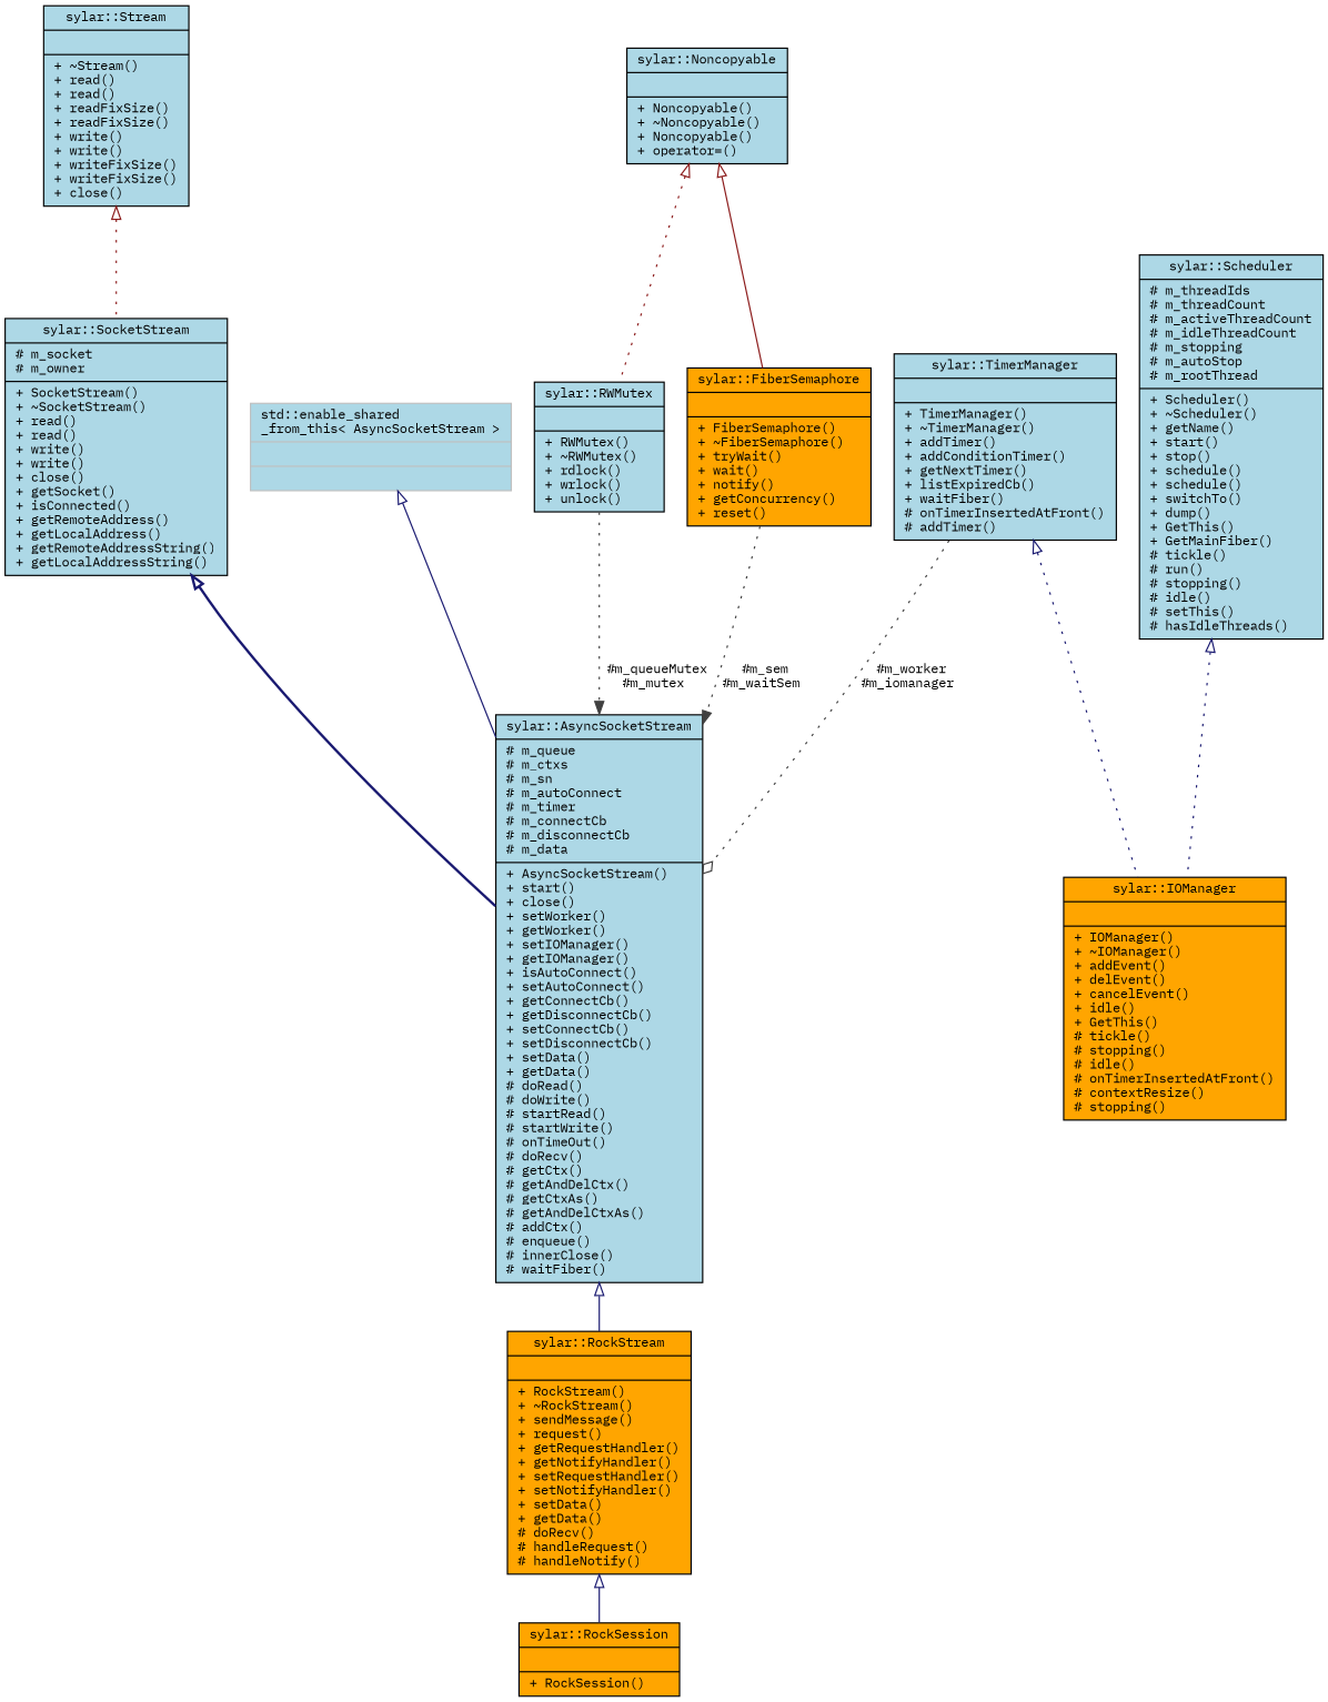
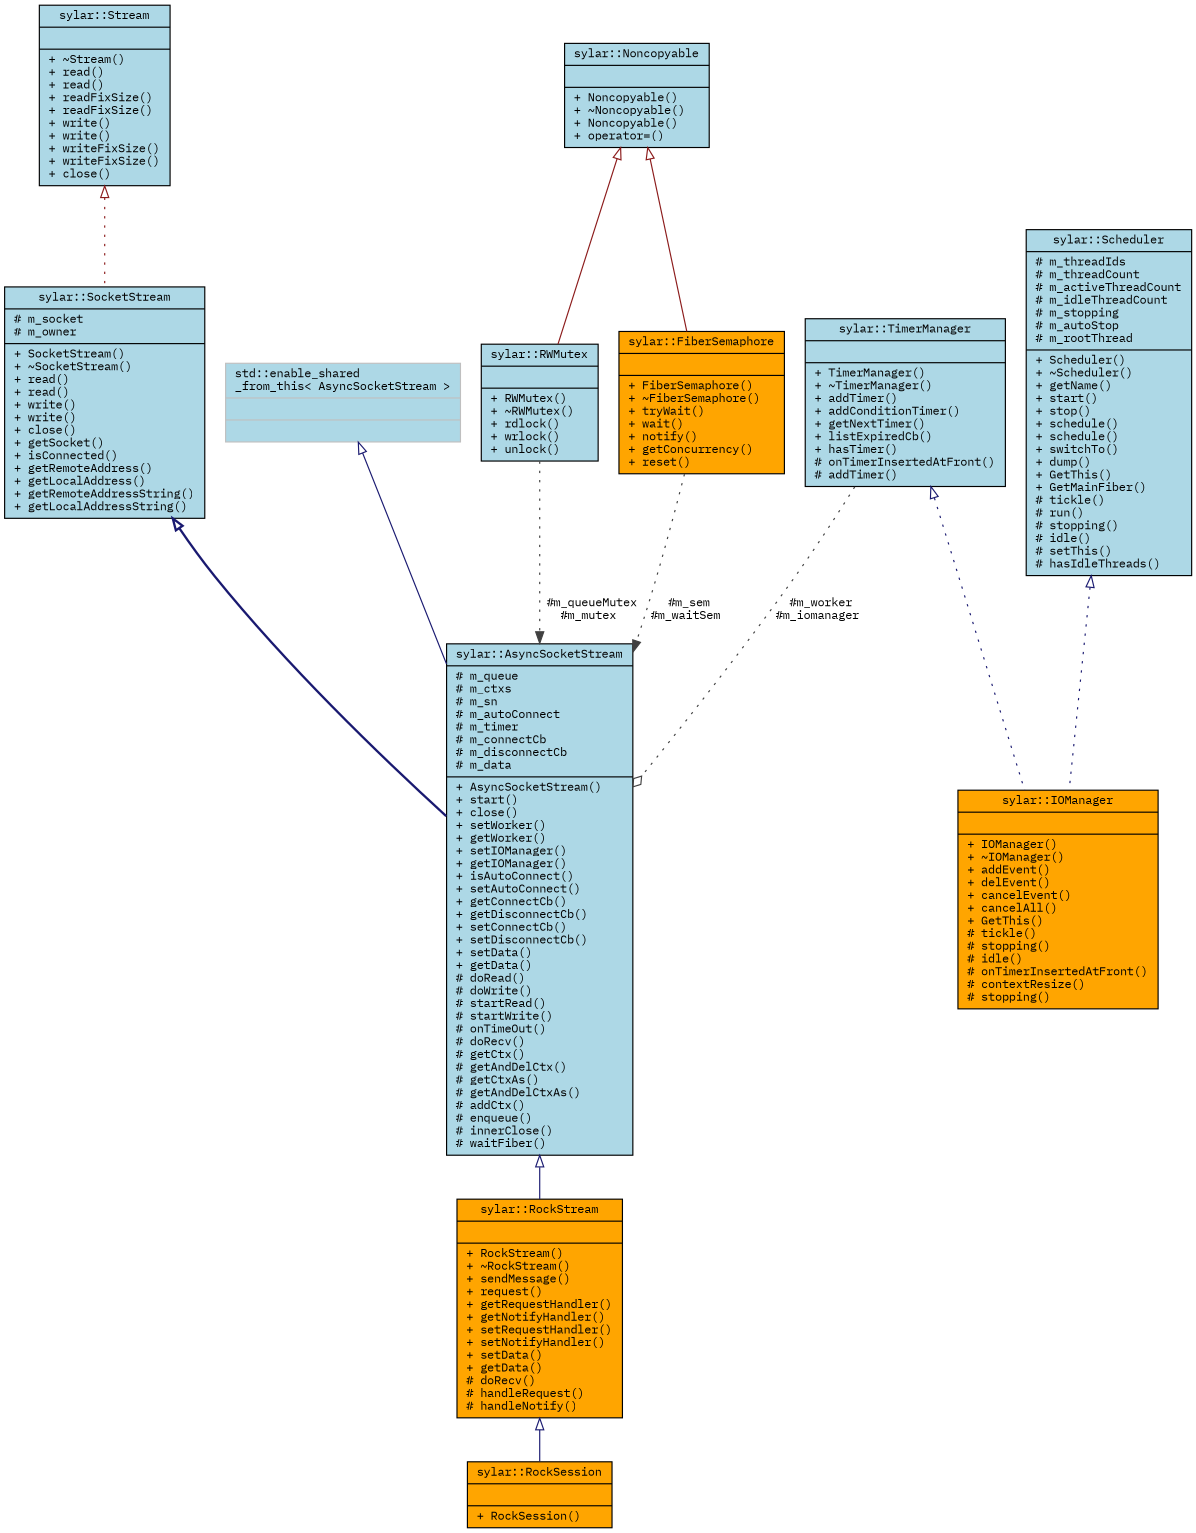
  digraph {
    fontname="IBM Plex Mono"
    node [color=black fillcolor=lightblue fontname="IBM Plex Mono" fontsize=10 shape=record style=filled]
    edge [arrowtail=onormal color=midnightblue dir=back fontname="IBM Plex Mono" fontsize=10 labelfontname=Helvetica labelfontsize=10 style=dotted]
    n1 [fillcolor=orange fontcolor=black height=0.2 label="{sylar::RockSession\n||+ RockSession()\l}" width=0.4]
    n2 [fillcolor=orange height=0.2 label="{sylar::RockStream\n||+ RockStream()\l+ ~RockStream()\l+ sendMessage()\l+ request()\l+ getRequestHandler()\l+ getNotifyHandler()\l+ setRequestHandler()\l+ setNotifyHandler()\l+ setData()\l+ getData()\l# doRecv()\l# handleRequest()\l# handleNotify()\l}" width=0.4]
    n3 [height=0.2 label="{sylar::AsyncSocketStream\n|# m_queue\l# m_ctxs\l# m_sn\l# m_autoConnect\l# m_timer\l# m_connectCb\l# m_disconnectCb\l# m_data\l|+ AsyncSocketStream()\l+ start()\l+ close()\l+ setWorker()\l+ getWorker()\l+ setIOManager()\l+ getIOManager()\l+ isAutoConnect()\l+ setAutoConnect()\l+ getConnectCb()\l+ getDisconnectCb()\l+ setConnectCb()\l+ setDisconnectCb()\l+ setData()\l+ getData()\l# doRead()\l# doWrite()\l# startRead()\l# startWrite()\l# onTimeOut()\l# doRecv()\l# getCtx()\l# getAndDelCtx()\l# getCtxAs()\l# getAndDelCtxAs()\l# addCtx()\l# enqueue()\l# innerClose()\l# waitFiber()\l}" width=0.4]
    n4 [height=0.2 label="{sylar::SocketStream\n|# m_socket\l# m_owner\l|+ SocketStream()\l+ ~SocketStream()\l+ read()\l+ read()\l+ write()\l+ write()\l+ close()\l+ getSocket()\l+ isConnected()\l+ getRemoteAddress()\l+ getLocalAddress()\l+ getRemoteAddressString()\l+ getLocalAddressString()\l}" width=0.4]
    n5 [height=0.2 label="{sylar::Stream\n||+ ~Stream()\l+ read()\l+ read()\l+ readFixSize()\l+ readFixSize()\l+ write()\l+ write()\l+ writeFixSize()\l+ writeFixSize()\l+ close()\l}" width=0.4]
    n6 [color=grey75 height=0.2 label="{std::enable_shared\l_from_this\< AsyncSocketStream \>\n||}" width=0.4]
    n7 [height=0.2 label="{sylar::RWMutex\n||+ RWMutex()\l+ ~RWMutex()\l+ rdlock()\l+ wrlock()\l+ unlock()\l}" width=0.4]
    n8 [height=0.2 label="{sylar::Noncopyable\n||+ Noncopyable()\l+ ~Noncopyable()\l+ Noncopyable()\l+ operator=()\l}" width=0.4]
    n9 [fillcolor=orange height=0.2 label="{sylar::FiberSemaphore\n||+ FiberSemaphore()\l+ ~FiberSemaphore()\l+ tryWait()\l+ wait()\l+ notify()\l+ getConcurrency()\l+ reset()\l}" width=0.4]
-   n10 [fillcolor=orange height=0.2 label="{sylar::IOManager\n||+ IOManager()\l+ ~IOManager()\l+ addEvent()\l+ delEvent()\l+ cancelEvent()\l+ idle()\l+ GetThis()\l# tickle()\l# stopping()\l# idle()\l# onTimerInsertedAtFront()\l# contextResize()\l# stopping()\l}" width=0.4]
+   n10 [fillcolor=orange height=0.2 label="{sylar::IOManager\n||+ IOManager()\l+ ~IOManager()\l+ addEvent()\l+ delEvent()\l+ cancelEvent()\l+ cancelAll()\l+ GetThis()\l# tickle()\l# stopping()\l# idle()\l# onTimerInsertedAtFront()\l# contextResize()\l# stopping()\l}" width=0.4]
    n11 [height=0.2 label="{sylar::Scheduler\n|# m_threadIds\l# m_threadCount\l# m_activeThreadCount\l# m_idleThreadCount\l# m_stopping\l# m_autoStop\l# m_rootThread\l|+ Scheduler()\l+ ~Scheduler()\l+ getName()\l+ start()\l+ stop()\l+ schedule()\l+ schedule()\l+ switchTo()\l+ dump()\l+ GetThis()\l+ GetMainFiber()\l# tickle()\l# run()\l# stopping()\l# idle()\l# setThis()\l# hasIdleThreads()\l}" width=0.4]
-   n12 [height=0.2 label="{sylar::TimerManager\n||+ TimerManager()\l+ ~TimerManager()\l+ addTimer()\l+ addConditionTimer()\l+ getNextTimer()\l+ listExpiredCb()\l+ waitFiber()\l# onTimerInsertedAtFront()\l# addTimer()\l}" width=0.4]
+   n12 [height=0.2 label="{sylar::TimerManager\n||+ TimerManager()\l+ ~TimerManager()\l+ addTimer()\l+ addConditionTimer()\l+ getNextTimer()\l+ listExpiredCb()\l+ hasTimer()\l# onTimerInsertedAtFront()\l# addTimer()\l}" width=0.4]
    n2 -> n1 [style=solid]
    n3 -> n2 [style=solid]
    n4 -> n3 [style=bold]
    n5 -> n4 [color=firebrick4]
    n6 -> n3 [style=solid]
    n7 -> n3 [arrowhead=normal color=grey25 label=" #m_queueMutex\n#m_mutex" arrowtail="" dir=""]
-   n8 -> n7 [color=firebrick4]
+   n8 -> n7 [color=firebrick4 style=solid]
    n8 -> n9 [color=firebrick4 style=solid]
    n9 -> n3 [arrowhead=normal color=grey25 label=" #m_sem\n#m_waitSem" arrowtail="" dir=""]
    n11 -> n10
    n12 -> n3 [arrowhead=odiamond color=grey25 label=" #m_worker\n#m_iomanager" arrowtail="" dir=""]
    n12 -> n10
  }
